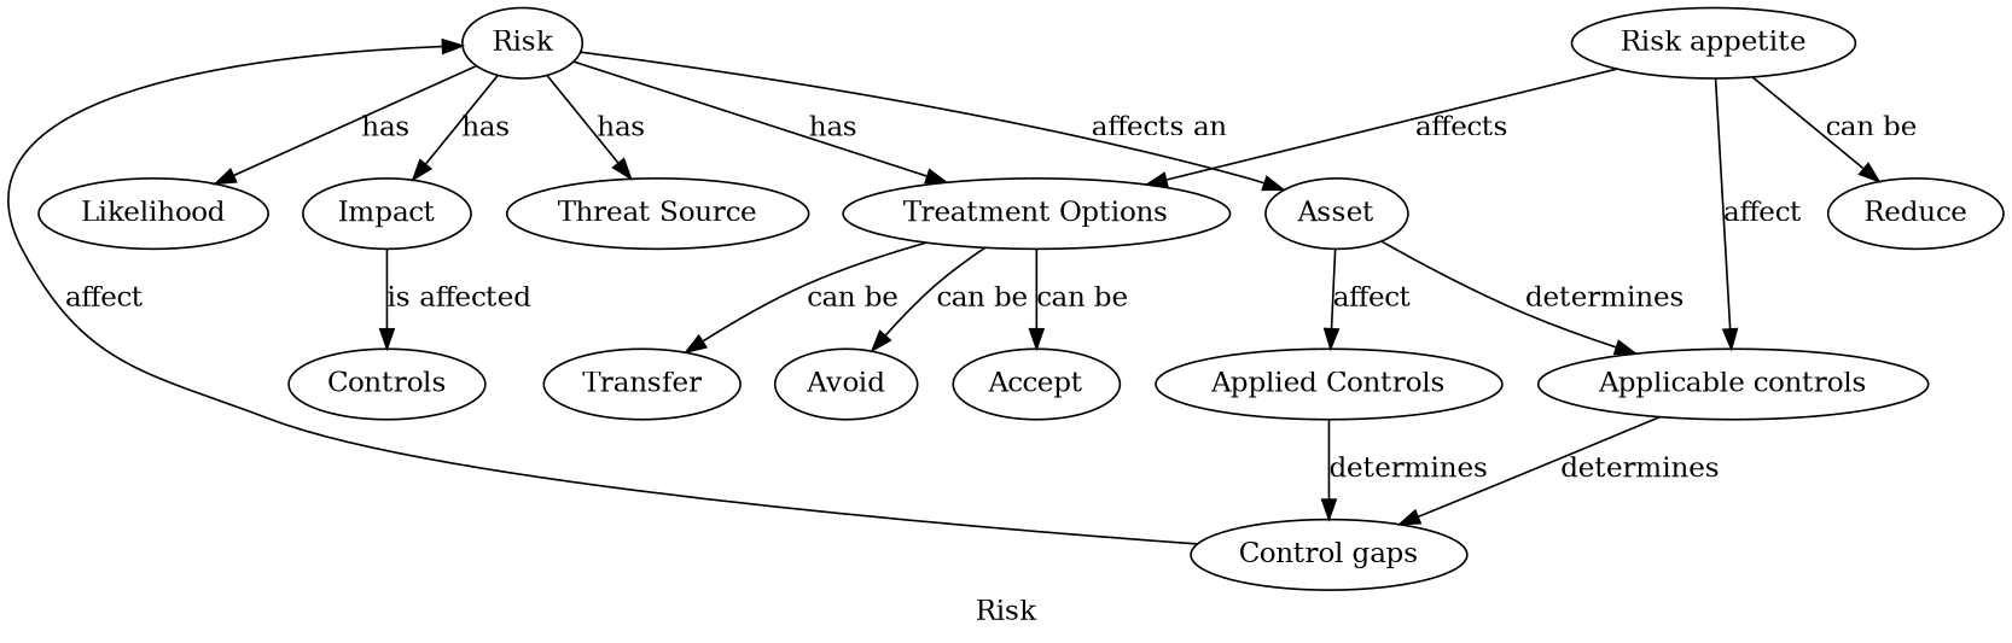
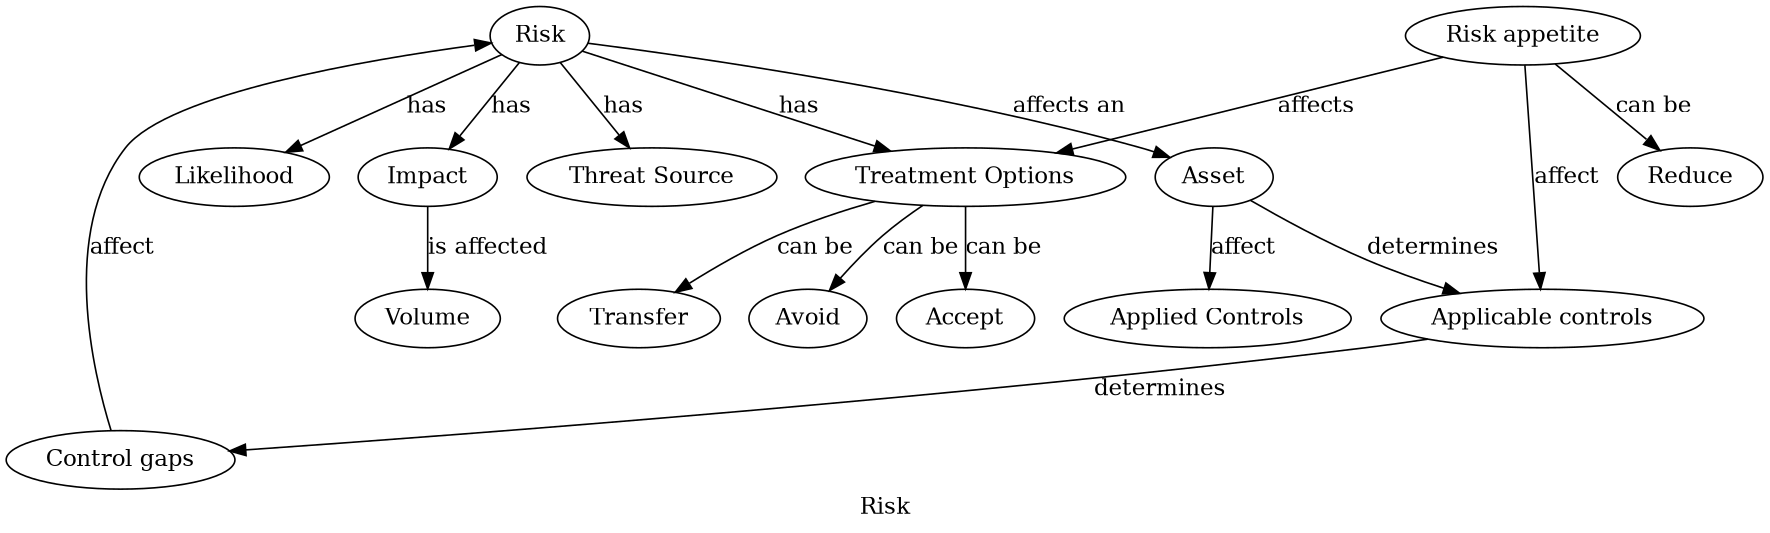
  digraph {
    label=Risk
    n1 [label=Risk]
    n2 [label=Impact]
    n3 [label=Likelihood]
    n4 [label=Asset]
    n5 [label="Threat Source"]
    n6 [label="Treatment Options"]
-   n7 [label=Controls]
+   n7 [label=Volume]
    n8 [label="Applied Controls"]
    n9 [label="Applicable controls"]
    n10 [label=Accept]
    n11 [label=Transfer]
    n12 [label=Avoid]
    n13 [label="Control gaps"]
    n14 [label=Reduce]
    n15 [label="Risk appetite"]
    n1 -> n2 [label=has]
    n1 -> n3 [label=has]
    n1 -> n4 [label="affects an"]
    n1 -> n5 [label=has]
    n1 -> n6 [label=has]
    n2 -> n7 [label="is affected"]
    n4 -> n8 [label=affect]
    n4 -> n9 [label=determines]
    n6 -> n10 [label="can be"]
    n6 -> n11 [label="can be"]
    n6 -> n12 [label="can be"]
-   n8 -> n13 [label=determines]
    n9 -> n13 [label=determines]
    n13 -> n1 [label=affect]
    n15 -> n6 [label=affects]
    n15 -> n9 [label=affect]
    n15 -> n14 [label="can be"]
  }
